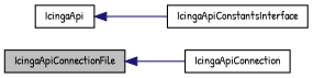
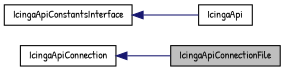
  digraph {
    fontname="Patrick Hand"
    rankdir=LR
    node [color=black fontname="Patrick Hand" fontsize=10 shape=record]
    edge [color=midnightblue dir=back fontname="Patrick Hand" fontsize=10 labelfontname=FreeSans labelfontsize=10 style=solid]
    n1 [fillcolor=grey75 fontcolor=black height=0.2 label=IcingaApiConnectionFile style=filled width=0.4]
    n2 [height=0.2 label=IcingaApiConnection width=0.4]
    n3 [height=0.2 label=IcingaApi width=0.4]
    n4 [height=0.2 label=IcingaApiConstantsInterface width=0.4]
-   n1 -> n2
-   n3 -> n4
+   n2 -> n1
+   n4 -> n3
  }
